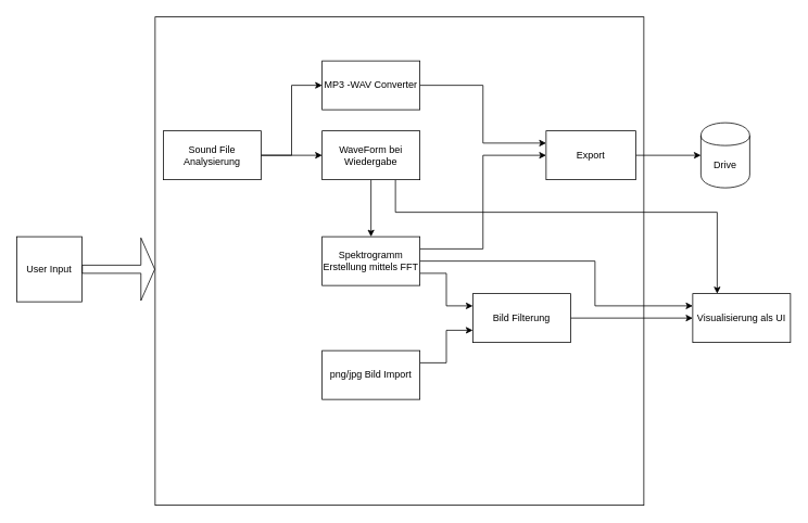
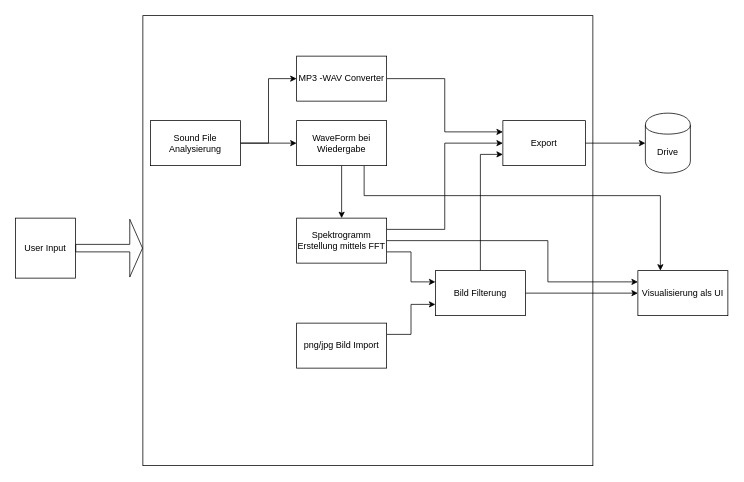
  <mxCell id="0" />
  <mxCell id="1" parent="0" />
  <mxCell id="2" value="" style="whiteSpace=wrap;html=1;aspect=fixed;" vertex="1" parent="1"><mxGeometry x="190" y="20" width="600" height="600" as="geometry" /></mxCell>
  <mxCell id="3" style="edgeStyle=orthogonalEdgeStyle;rounded=0;orthogonalLoop=1;jettySize=auto;html=1;exitX=1;exitY=0.5;exitDx=0;exitDy=0;entryX=0;entryY=0.5;entryDx=0;entryDy=0;" edge="1" parent="1" source="5" target="17"><mxGeometry relative="1" as="geometry" /></mxCell>
  <mxCell id="4" style="edgeStyle=orthogonalEdgeStyle;rounded=0;orthogonalLoop=1;jettySize=auto;html=1;exitX=1;exitY=0.5;exitDx=0;exitDy=0;entryX=0;entryY=0.5;entryDx=0;entryDy=0;" edge="1" parent="1" source="5" target="23"><mxGeometry relative="1" as="geometry" /></mxCell>
  <mxCell id="5" value="Sound File Analysierung" style="rounded=0;whiteSpace=wrap;html=1;" vertex="1" parent="1"><mxGeometry x="200" y="160" width="120" height="60" as="geometry" /></mxCell>
  <mxCell id="6" style="edgeStyle=orthogonalEdgeStyle;rounded=0;orthogonalLoop=1;jettySize=auto;html=1;exitX=1;exitY=0.5;exitDx=0;exitDy=0;entryX=0;entryY=0.25;entryDx=0;entryDy=0;" edge="1" parent="1" source="9" target="25"><mxGeometry relative="1" as="geometry"><Array as="points"><mxPoint x="730" y="320" /><mxPoint x="730" y="375" /></Array></mxGeometry></mxCell>
  <mxCell id="7" style="edgeStyle=orthogonalEdgeStyle;rounded=0;orthogonalLoop=1;jettySize=auto;html=1;exitX=1;exitY=0.25;exitDx=0;exitDy=0;entryX=0;entryY=0.5;entryDx=0;entryDy=0;" edge="1" parent="1" source="9" target="21"><mxGeometry relative="1" as="geometry" /></mxCell>
  <mxCell id="8" style="edgeStyle=orthogonalEdgeStyle;rounded=0;orthogonalLoop=1;jettySize=auto;html=1;exitX=1;exitY=0.75;exitDx=0;exitDy=0;entryX=0;entryY=0.25;entryDx=0;entryDy=0;" edge="1" parent="1" source="9" target="12"><mxGeometry relative="1" as="geometry" /></mxCell>
  <mxCell id="9" value="Spektrogramm Erstellung mittels FFT" style="rounded=0;whiteSpace=wrap;html=1;" vertex="1" parent="1"><mxGeometry x="395" y="290" width="120" height="60" as="geometry" /></mxCell>
  <mxCell id="10" style="edgeStyle=orthogonalEdgeStyle;rounded=0;orthogonalLoop=1;jettySize=auto;html=1;exitX=1;exitY=0.5;exitDx=0;exitDy=0;entryX=0;entryY=0.5;entryDx=0;entryDy=0;" edge="1" parent="1" source="12" target="25"><mxGeometry relative="1" as="geometry" /></mxCell>
+ <mxCell id="11" style="edgeStyle=orthogonalEdgeStyle;rounded=0;orthogonalLoop=1;jettySize=auto;html=1;exitX=0.5;exitY=0;exitDx=0;exitDy=0;entryX=0;entryY=0.75;entryDx=0;entryDy=0;" edge="1" parent="1" source="12" target="21"><mxGeometry relative="1" as="geometry" /></mxCell>
  <mxCell id="12" value="Bild Filterung" style="rounded=0;whiteSpace=wrap;html=1;" vertex="1" parent="1"><mxGeometry x="580" y="360" width="120" height="60" as="geometry" /></mxCell>
  <mxCell id="13" style="edgeStyle=orthogonalEdgeStyle;rounded=0;orthogonalLoop=1;jettySize=auto;html=1;exitX=1;exitY=0.25;exitDx=0;exitDy=0;entryX=0;entryY=0.75;entryDx=0;entryDy=0;" edge="1" parent="1" source="14" target="12"><mxGeometry relative="1" as="geometry" /></mxCell>
  <mxCell id="14" value="png/jpg Bild Import" style="rounded=0;whiteSpace=wrap;html=1;" vertex="1" parent="1"><mxGeometry x="395" y="430" width="120" height="60" as="geometry" /></mxCell>
  <mxCell id="15" style="edgeStyle=orthogonalEdgeStyle;rounded=0;orthogonalLoop=1;jettySize=auto;html=1;exitX=0.5;exitY=1;exitDx=0;exitDy=0;" edge="1" parent="1" source="17" target="9"><mxGeometry relative="1" as="geometry" /></mxCell>
  <mxCell id="16" style="edgeStyle=orthogonalEdgeStyle;rounded=0;orthogonalLoop=1;jettySize=auto;html=1;exitX=0.75;exitY=1;exitDx=0;exitDy=0;entryX=0.25;entryY=0;entryDx=0;entryDy=0;" edge="1" parent="1" source="17" target="25"><mxGeometry relative="1" as="geometry"><Array as="points"><mxPoint x="485" y="260" /><mxPoint x="880" y="260" /></Array></mxGeometry></mxCell>
  <mxCell id="17" value="WaveForm bei Wiedergabe" style="rounded=0;whiteSpace=wrap;html=1;" vertex="1" parent="1"><mxGeometry x="395" y="160" width="120" height="60" as="geometry" /></mxCell>
  <mxCell id="18" value="User Input" style="whiteSpace=wrap;html=1;aspect=fixed;" vertex="1" parent="1"><mxGeometry x="20" y="290" width="80" height="80" as="geometry" /></mxCell>
  <mxCell id="19" value="" style="shape=flexArrow;endArrow=classic;html=1;endWidth=66;endSize=5.32;" edge="1" parent="1"><mxGeometry width="50" height="50" relative="1" as="geometry"><mxPoint x="100" y="330" as="sourcePoint" /><mxPoint x="190" y="330" as="targetPoint" /></mxGeometry></mxCell>
  <mxCell id="20" style="edgeStyle=orthogonalEdgeStyle;rounded=0;orthogonalLoop=1;jettySize=auto;html=1;exitX=1;exitY=0.5;exitDx=0;exitDy=0;entryX=0;entryY=0.5;entryDx=0;entryDy=0;" edge="1" parent="1" source="21" target="24"><mxGeometry relative="1" as="geometry" /></mxCell>
  <mxCell id="21" value="Export" style="rounded=0;whiteSpace=wrap;html=1;" vertex="1" parent="1"><mxGeometry x="670" y="160" width="110" height="60" as="geometry" /></mxCell>
  <mxCell id="22" style="edgeStyle=orthogonalEdgeStyle;rounded=0;orthogonalLoop=1;jettySize=auto;html=1;exitX=1;exitY=0.5;exitDx=0;exitDy=0;entryX=0;entryY=0.25;entryDx=0;entryDy=0;" edge="1" parent="1" source="23" target="21"><mxGeometry relative="1" as="geometry" /></mxCell>
  <mxCell id="23" value="MP3 -WAV Converter" style="rounded=0;whiteSpace=wrap;html=1;" vertex="1" parent="1"><mxGeometry x="395" y="74" width="120" height="60" as="geometry" /></mxCell>
  <mxCell id="24" value="Drive" style="shape=cylinder;whiteSpace=wrap;html=1;boundedLbl=1;backgroundOutline=1;" vertex="1" parent="1"><mxGeometry x="860" y="150" width="60" height="80" as="geometry" /></mxCell>
  <mxCell id="25" value="Visualisierung als UI" style="rounded=0;whiteSpace=wrap;html=1;" vertex="1" parent="1"><mxGeometry x="850" y="360" width="120" height="60" as="geometry" /></mxCell>
